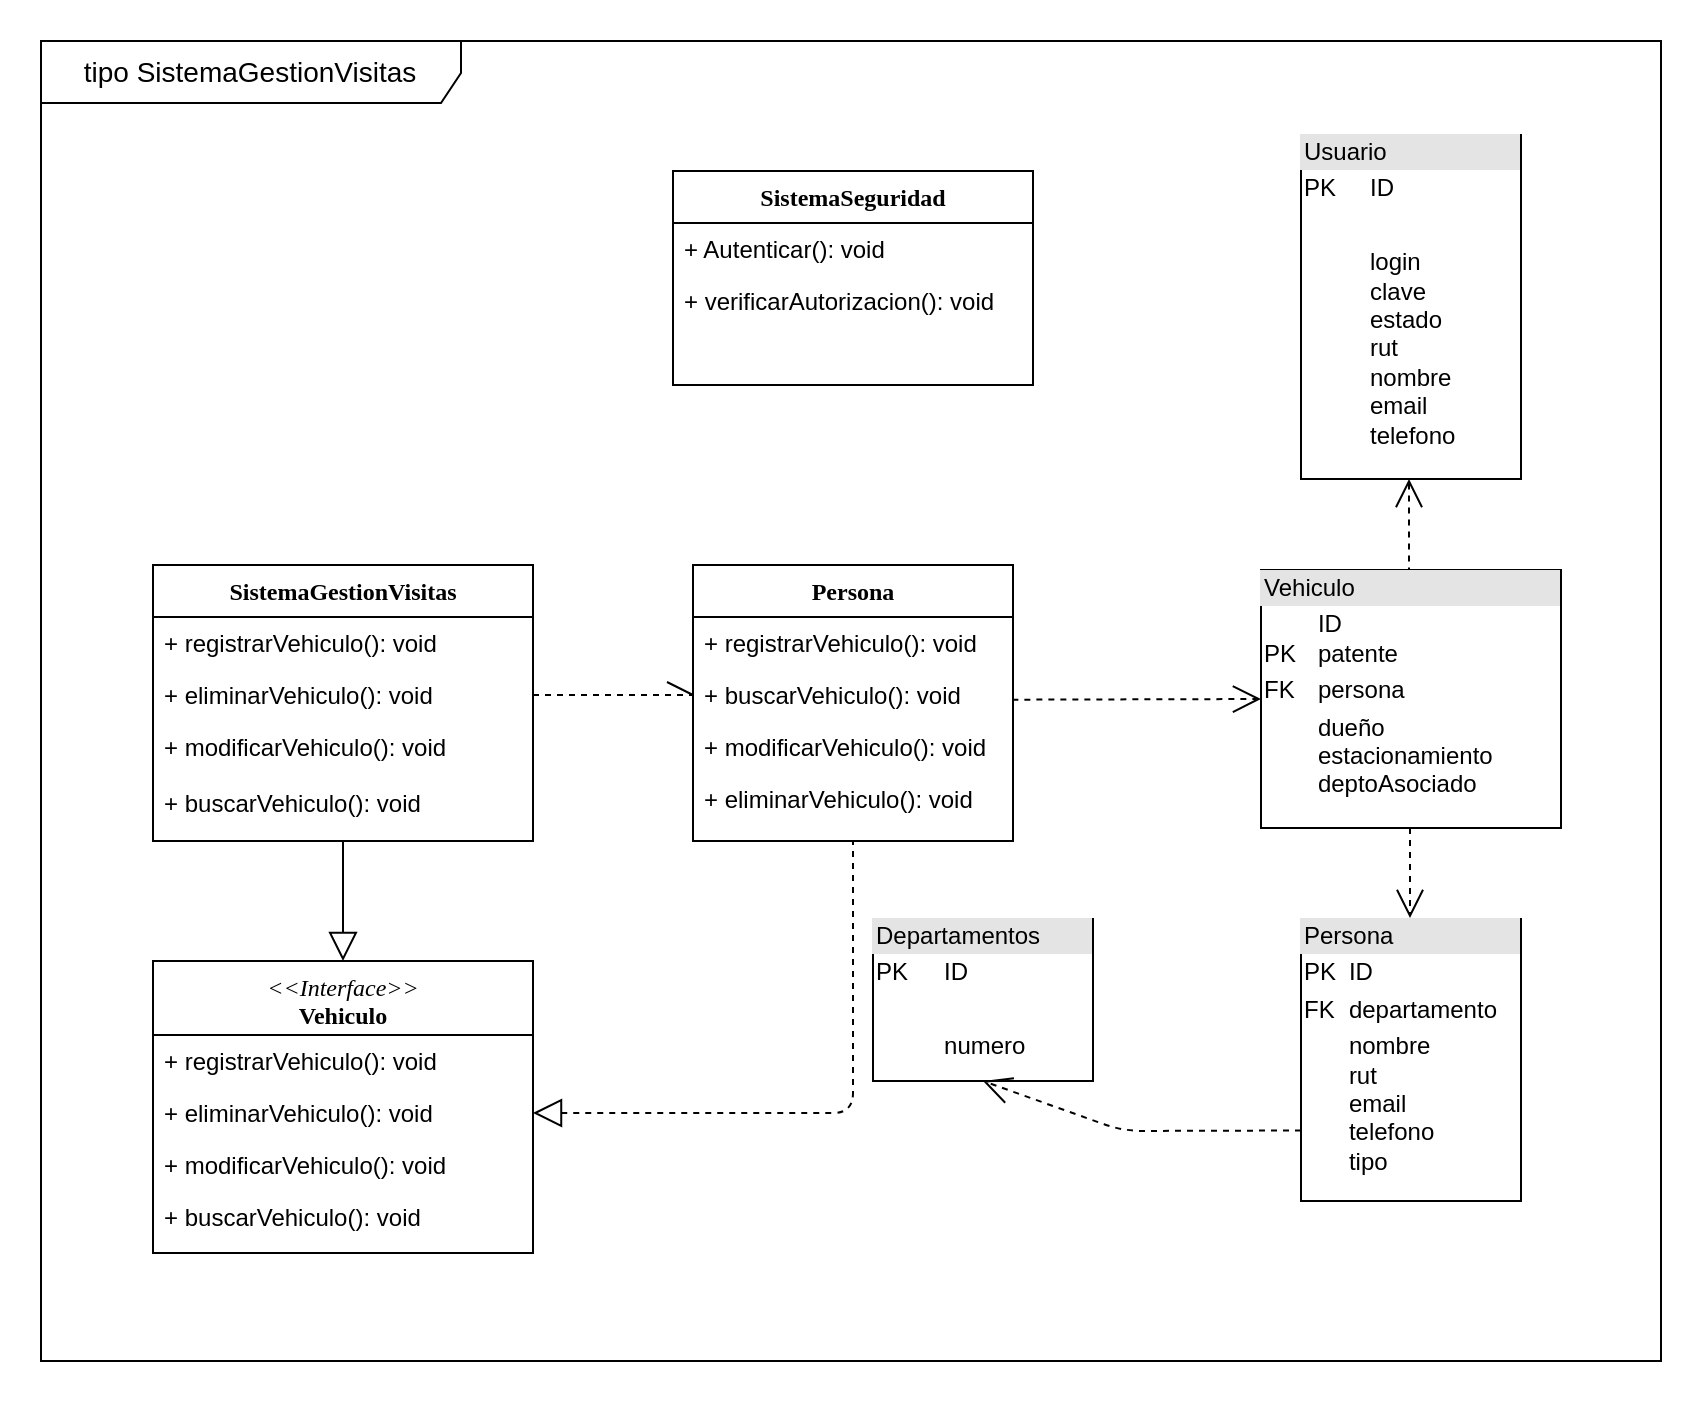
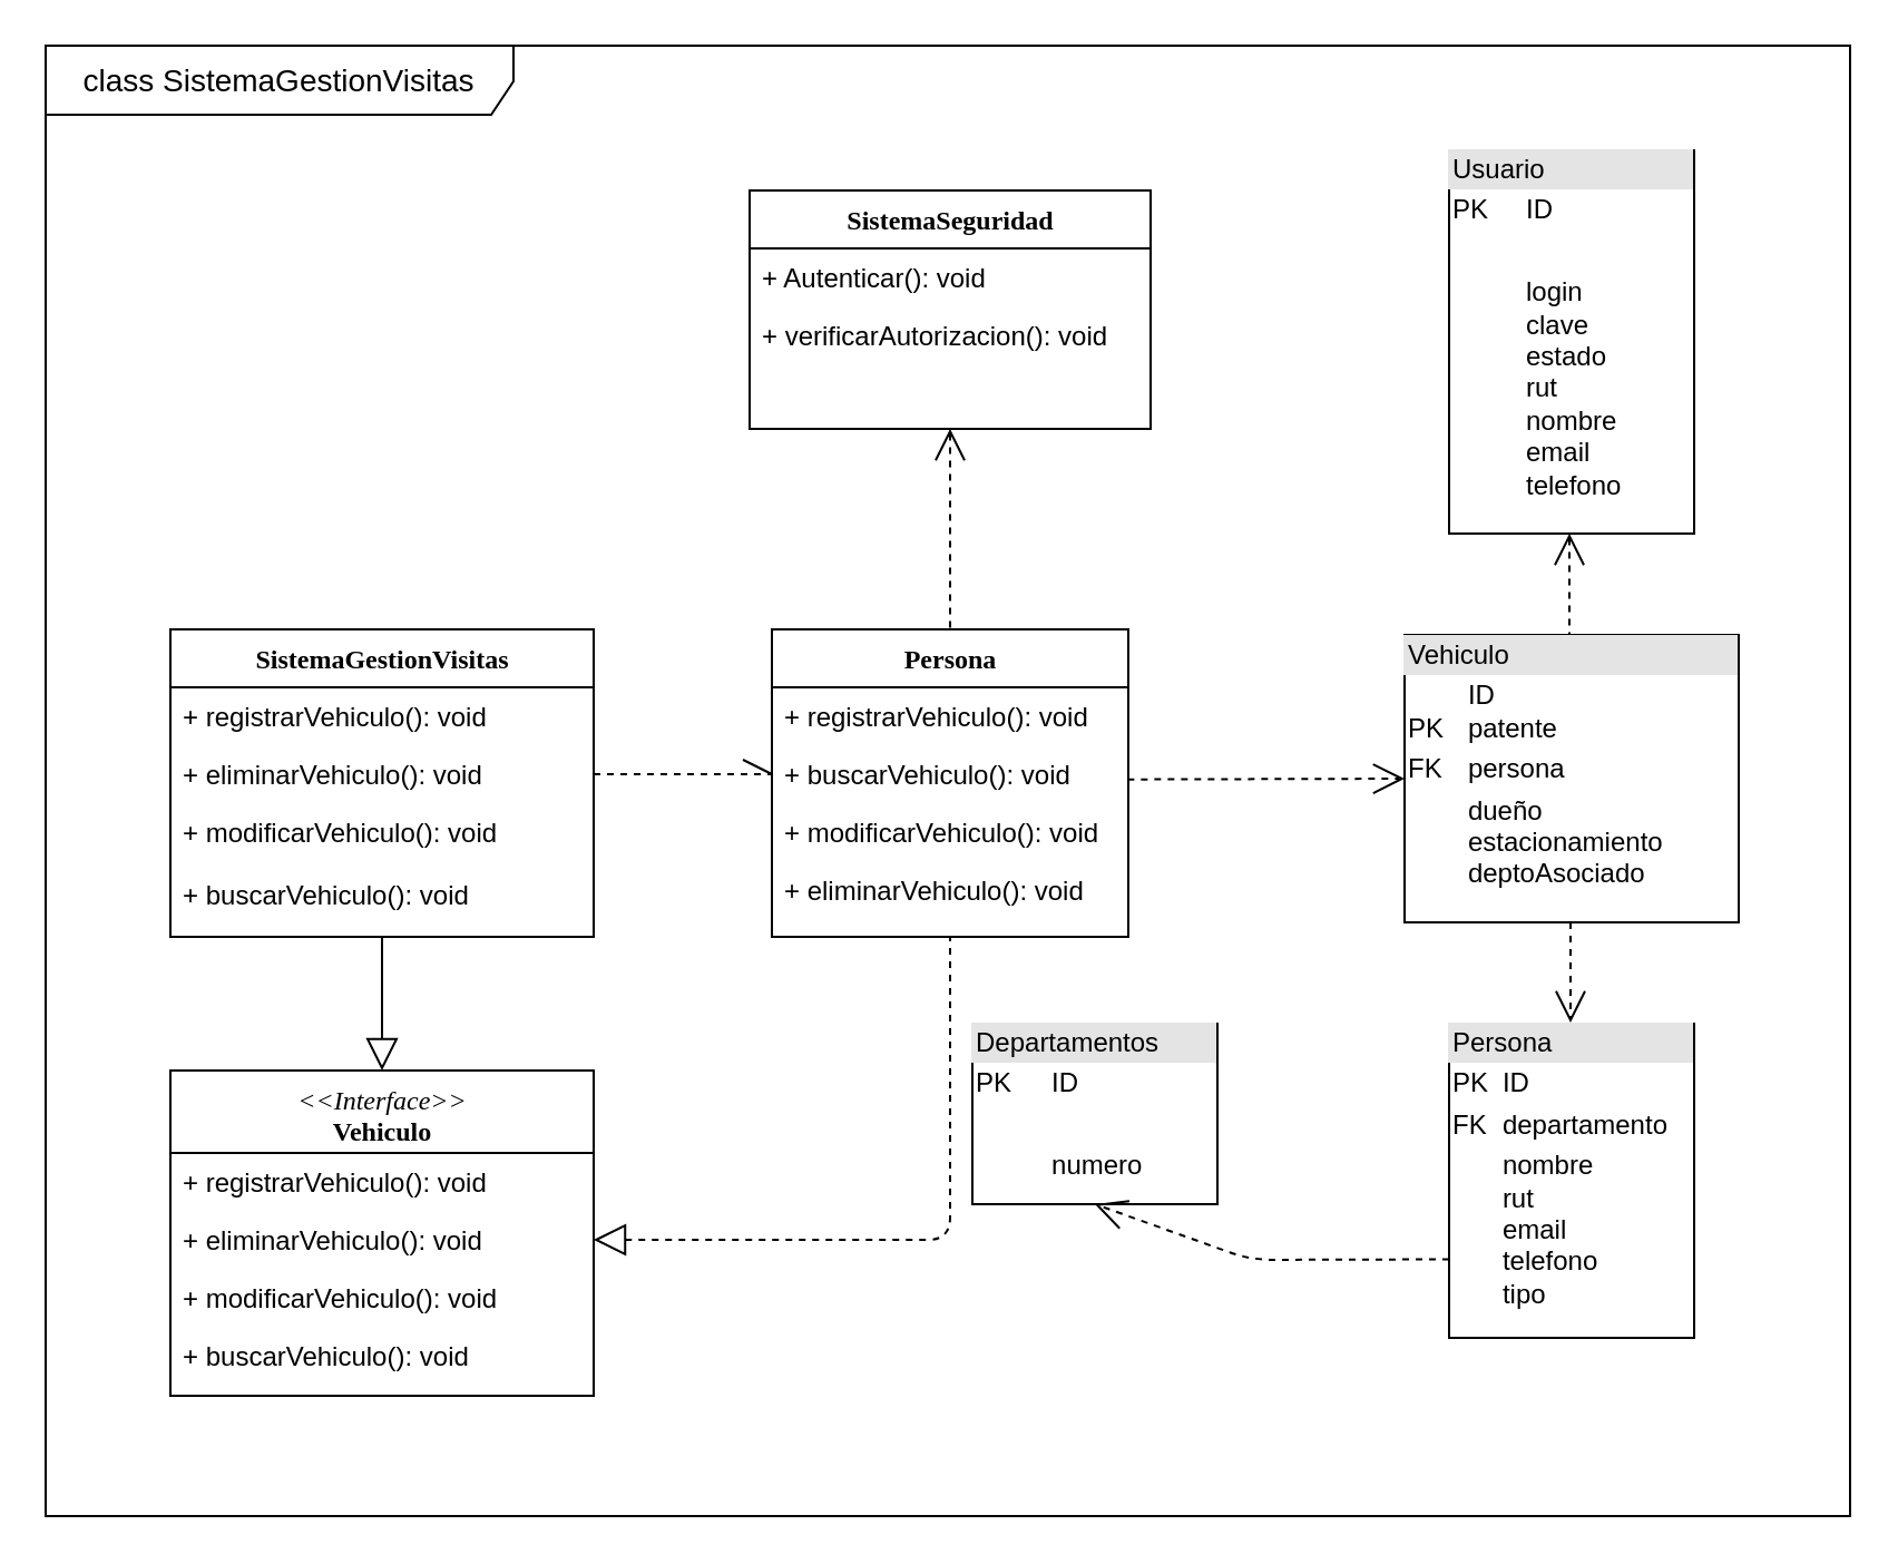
  <mxCell id="0" />
  <mxCell id="1" parent="0" />
- <mxCell id="2" value="&lt;font style=&quot;font-size: 14px&quot;&gt;tipo SistemaGestionVisitas&lt;/font&gt;" style="shape=umlFrame;whiteSpace=wrap;html=1;width=210;height=31;" parent="1" vertex="1"><mxGeometry x="20" y="20" width="810" height="660" as="geometry" /></mxCell>
+ <mxCell id="2" value="&lt;font style=&quot;font-size: 14px&quot;&gt;class SistemaGestionVisitas&lt;/font&gt;" style="shape=umlFrame;whiteSpace=wrap;html=1;width=210;height=31;" parent="1" vertex="1"><mxGeometry x="20" y="20" width="810" height="660" as="geometry" /></mxCell>
  <mxCell id="3" value="SistemaSeguridad" style="swimlane;html=1;fontStyle=1;align=center;verticalAlign=top;childLayout=stackLayout;horizontal=1;startSize=26;horizontalStack=0;resizeParent=1;resizeLast=0;collapsible=1;marginBottom=0;swimlaneFillColor=#ffffff;rounded=0;shadow=0;comic=0;labelBackgroundColor=none;strokeColor=#000000;strokeWidth=1;fillColor=none;fontFamily=Verdana;fontSize=12;fontColor=#000000;" parent="1" vertex="1"><mxGeometry x="336" y="85" width="180" height="107" as="geometry" /></mxCell>
  <mxCell id="4" value="+ Autenticar(): void" style="text;html=1;strokeColor=none;fillColor=none;align=left;verticalAlign=top;spacingLeft=4;spacingRight=4;whiteSpace=wrap;overflow=hidden;rotatable=0;points=[[0,0.5],[1,0.5]];portConstraint=eastwest;" parent="3" vertex="1"><mxGeometry y="26" width="180" height="26" as="geometry" /></mxCell>
  <mxCell id="5" value="+ verificarAutorizacion(): void" style="text;html=1;strokeColor=none;fillColor=none;align=left;verticalAlign=top;spacingLeft=4;spacingRight=4;whiteSpace=wrap;overflow=hidden;rotatable=0;points=[[0,0.5],[1,0.5]];portConstraint=eastwest;" parent="3" vertex="1"><mxGeometry y="52" width="180" height="26" as="geometry" /></mxCell>
  <mxCell id="6" value="Persona" style="swimlane;html=1;fontStyle=1;align=center;verticalAlign=top;childLayout=stackLayout;horizontal=1;startSize=26;horizontalStack=0;resizeParent=1;resizeLast=0;collapsible=1;marginBottom=0;swimlaneFillColor=#ffffff;rounded=0;shadow=0;comic=0;labelBackgroundColor=none;strokeColor=#000000;strokeWidth=1;fillColor=none;fontFamily=Verdana;fontSize=12;fontColor=#000000;" parent="1" vertex="1"><mxGeometry x="346" y="282" width="160" height="138" as="geometry" /></mxCell>
  <mxCell id="7" value="+ registrarVehiculo(): void" style="text;html=1;strokeColor=none;fillColor=none;align=left;verticalAlign=top;spacingLeft=4;spacingRight=4;whiteSpace=wrap;overflow=hidden;rotatable=0;points=[[0,0.5],[1,0.5]];portConstraint=eastwest;" vertex="1" parent="6"><mxGeometry y="26" width="160" height="26" as="geometry" /></mxCell>
  <mxCell id="8" value="+ buscarVehiculo(): void" style="text;html=1;strokeColor=none;fillColor=none;align=left;verticalAlign=top;spacingLeft=4;spacingRight=4;whiteSpace=wrap;overflow=hidden;rotatable=0;points=[[0,0.5],[1,0.5]];portConstraint=eastwest;" vertex="1" parent="6"><mxGeometry y="52" width="160" height="26" as="geometry" /></mxCell>
  <mxCell id="9" value="+ modificarVehiculo(): void" style="text;html=1;strokeColor=none;fillColor=none;align=left;verticalAlign=top;spacingLeft=4;spacingRight=4;whiteSpace=wrap;overflow=hidden;rotatable=0;points=[[0,0.5],[1,0.5]];portConstraint=eastwest;" vertex="1" parent="6"><mxGeometry y="78" width="160" height="26" as="geometry" /></mxCell>
  <mxCell id="10" value="+ eliminarVehiculo(): void" style="text;html=1;strokeColor=none;fillColor=none;align=left;verticalAlign=top;spacingLeft=4;spacingRight=4;whiteSpace=wrap;overflow=hidden;rotatable=0;points=[[0,0.5],[1,0.5]];portConstraint=eastwest;" vertex="1" parent="6"><mxGeometry y="104" width="160" height="26" as="geometry" /></mxCell>
  <mxCell id="11" value="SistemaGestionVisitas" style="swimlane;html=1;fontStyle=1;align=center;verticalAlign=top;childLayout=stackLayout;horizontal=1;startSize=26;horizontalStack=0;resizeParent=1;resizeLast=0;collapsible=1;marginBottom=0;swimlaneFillColor=#ffffff;rounded=0;shadow=0;comic=0;labelBackgroundColor=none;strokeColor=#000000;strokeWidth=1;fillColor=none;fontFamily=Verdana;fontSize=12;fontColor=#000000;" vertex="1" parent="1"><mxGeometry x="76" y="282" width="190" height="138" as="geometry" /></mxCell>
  <mxCell id="12" value="+ registrarVehiculo(): void" style="text;html=1;strokeColor=none;fillColor=none;align=left;verticalAlign=top;spacingLeft=4;spacingRight=4;whiteSpace=wrap;overflow=hidden;rotatable=0;points=[[0,0.5],[1,0.5]];portConstraint=eastwest;" vertex="1" parent="11"><mxGeometry y="26" width="190" height="26" as="geometry" /></mxCell>
  <mxCell id="13" value="+ eliminarVehiculo(): void" style="text;html=1;strokeColor=none;fillColor=none;align=left;verticalAlign=top;spacingLeft=4;spacingRight=4;whiteSpace=wrap;overflow=hidden;rotatable=0;points=[[0,0.5],[1,0.5]];portConstraint=eastwest;" vertex="1" parent="11"><mxGeometry y="52" width="190" height="26" as="geometry" /></mxCell>
  <mxCell id="14" value="+ modificarVehiculo(): void" style="text;html=1;strokeColor=none;fillColor=none;align=left;verticalAlign=top;spacingLeft=4;spacingRight=4;whiteSpace=wrap;overflow=hidden;rotatable=0;points=[[0,0.5],[1,0.5]];portConstraint=eastwest;" vertex="1" parent="11"><mxGeometry y="78" width="190" height="26" as="geometry" /></mxCell>
  <mxCell id="15" value="+ buscarVehiculo(): void" style="text;html=1;strokeColor=none;fillColor=none;align=left;verticalAlign=top;spacingLeft=4;spacingRight=4;whiteSpace=wrap;overflow=hidden;rotatable=0;points=[[0,0.5],[1,0.5]];portConstraint=eastwest;" vertex="1" parent="1"><mxGeometry x="76" y="387.5" width="190" height="26" as="geometry" /></mxCell>
  <mxCell id="16" value="&lt;i style=&quot;font-weight: normal&quot;&gt;&lt;font style=&quot;font-size: 12px&quot;&gt;&amp;lt;&amp;lt;Interface&amp;gt;&amp;gt;&lt;/font&gt;&lt;/i&gt;&lt;br&gt;Vehiculo" style="swimlane;html=1;fontStyle=1;align=center;verticalAlign=top;childLayout=stackLayout;horizontal=1;startSize=37;horizontalStack=0;resizeParent=1;resizeLast=0;collapsible=1;marginBottom=0;swimlaneFillColor=#ffffff;rounded=0;shadow=0;comic=0;labelBackgroundColor=none;strokeColor=#000000;strokeWidth=1;fillColor=none;fontFamily=Verdana;fontSize=12;fontColor=#000000;" vertex="1" parent="1"><mxGeometry x="76" y="480" width="190" height="146" as="geometry" /></mxCell>
  <mxCell id="17" value="+ registrarVehiculo(): void" style="text;html=1;strokeColor=none;fillColor=none;align=left;verticalAlign=top;spacingLeft=4;spacingRight=4;whiteSpace=wrap;overflow=hidden;rotatable=0;points=[[0,0.5],[1,0.5]];portConstraint=eastwest;" vertex="1" parent="16"><mxGeometry y="37" width="190" height="26" as="geometry" /></mxCell>
  <mxCell id="18" value="+ eliminarVehiculo(): void" style="text;html=1;strokeColor=none;fillColor=none;align=left;verticalAlign=top;spacingLeft=4;spacingRight=4;whiteSpace=wrap;overflow=hidden;rotatable=0;points=[[0,0.5],[1,0.5]];portConstraint=eastwest;" vertex="1" parent="16"><mxGeometry y="63" width="190" height="26" as="geometry" /></mxCell>
  <mxCell id="19" value="+ modificarVehiculo(): void" style="text;html=1;strokeColor=none;fillColor=none;align=left;verticalAlign=top;spacingLeft=4;spacingRight=4;whiteSpace=wrap;overflow=hidden;rotatable=0;points=[[0,0.5],[1,0.5]];portConstraint=eastwest;" vertex="1" parent="16"><mxGeometry y="89" width="190" height="26" as="geometry" /></mxCell>
  <mxCell id="20" value="+ buscarVehiculo(): void" style="text;html=1;strokeColor=none;fillColor=none;align=left;verticalAlign=top;spacingLeft=4;spacingRight=4;whiteSpace=wrap;overflow=hidden;rotatable=0;points=[[0,0.5],[1,0.5]];portConstraint=eastwest;" vertex="1" parent="16"><mxGeometry y="115" width="190" height="26" as="geometry" /></mxCell>
  <mxCell id="21" value="" style="endArrow=none;html=1;exitX=1;exitY=0.5;exitDx=0;exitDy=0;endSize=6;endFill=0;startArrow=block;startFill=0;startSize=12;dashed=1;entryX=0.5;entryY=1;entryDx=0;entryDy=0;" edge="1" parent="1" source="18" target="6"><mxGeometry width="50" height="50" relative="1" as="geometry"><mxPoint x="376" y="599" as="sourcePoint" /><mxPoint x="426" y="429" as="targetPoint" /><Array as="points"><mxPoint x="426" y="556" /></Array></mxGeometry></mxCell>
+ <mxCell id="22" value="" style="endArrow=none;html=1;dashed=1;exitX=0.5;exitY=1;exitDx=0;exitDy=0;entryX=0.5;entryY=0;entryDx=0;entryDy=0;startArrow=open;startFill=0;startSize=12;" edge="1" parent="1" source="3" target="6"><mxGeometry width="50" height="50" relative="1" as="geometry"><mxPoint x="536" y="93" as="sourcePoint" /><mxPoint x="586" y="43" as="targetPoint" /></mxGeometry></mxCell>
  <mxCell id="23" value="&lt;div style=&quot;box-sizing: border-box ; width: 100% ; background: #e4e4e4 ; padding: 2px&quot;&gt;Usuario&lt;/div&gt;&lt;table style=&quot;width: 100% ; font-size: 1em&quot; cellpadding=&quot;2&quot; cellspacing=&quot;0&quot;&gt;&lt;tbody&gt;&lt;tr&gt;&lt;td&gt;PK&lt;/td&gt;&lt;td&gt;ID&lt;/td&gt;&lt;/tr&gt;&lt;tr&gt;&lt;td&gt;&lt;br&gt;&lt;/td&gt;&lt;td&gt;&lt;br&gt;&lt;/td&gt;&lt;/tr&gt;&lt;tr&gt;&lt;td&gt;&lt;/td&gt;&lt;td&gt;login&lt;br&gt;clave&lt;br&gt;estado&lt;br&gt;rut&lt;br&gt;nombre&lt;br&gt;email&lt;br&gt;telefono&lt;br&gt;&lt;br&gt;&lt;/td&gt;&lt;/tr&gt;&lt;/tbody&gt;&lt;/table&gt;" style="verticalAlign=top;align=left;overflow=fill;html=1;" vertex="1" parent="1"><mxGeometry x="650" y="67" width="110" height="172" as="geometry" /></mxCell>
  <mxCell id="24" value="&lt;div style=&quot;box-sizing: border-box ; width: 100% ; background: #e4e4e4 ; padding: 2px&quot;&gt;Vehiculo&lt;/div&gt;&lt;table style=&quot;width: 100% ; font-size: 1em&quot; cellpadding=&quot;2&quot; cellspacing=&quot;0&quot;&gt;&lt;tbody&gt;&lt;tr&gt;&lt;td&gt;&lt;br&gt;PK&lt;/td&gt;&lt;td&gt;ID&lt;br&gt;patente&lt;br&gt;&lt;/td&gt;&lt;/tr&gt;&lt;tr&gt;&lt;td&gt;FK&lt;/td&gt;&lt;td&gt;persona&lt;/td&gt;&lt;/tr&gt;&lt;tr&gt;&lt;td&gt;&lt;/td&gt;&lt;td&gt;dueño&lt;br&gt;estacionamiento&lt;br&gt;deptoAsociado&lt;br&gt;&lt;br&gt;&lt;/td&gt;&lt;/tr&gt;&lt;/tbody&gt;&lt;/table&gt;" style="verticalAlign=top;align=left;overflow=fill;html=1;" vertex="1" parent="1"><mxGeometry x="630" y="284.5" width="150" height="129" as="geometry" /></mxCell>
  <mxCell id="25" value="&lt;div style=&quot;box-sizing: border-box ; width: 100% ; background: #e4e4e4 ; padding: 2px&quot;&gt;Persona&lt;/div&gt;&lt;table style=&quot;width: 100% ; font-size: 1em&quot; cellpadding=&quot;2&quot; cellspacing=&quot;0&quot;&gt;&lt;tbody&gt;&lt;tr&gt;&lt;td&gt;PK&lt;/td&gt;&lt;td&gt;ID&lt;/td&gt;&lt;/tr&gt;&lt;tr&gt;&lt;td&gt;FK&lt;/td&gt;&lt;td&gt;departamento&lt;/td&gt;&lt;/tr&gt;&lt;tr&gt;&lt;td&gt;&lt;/td&gt;&lt;td&gt;nombre&lt;br&gt;rut&lt;br&gt;email&lt;br&gt;telefono&lt;br&gt;tipo&lt;br&gt;&lt;br&gt;&lt;/td&gt;&lt;/tr&gt;&lt;/tbody&gt;&lt;/table&gt;" style="verticalAlign=top;align=left;overflow=fill;html=1;" vertex="1" parent="1"><mxGeometry x="650" y="459" width="110" height="141" as="geometry" /></mxCell>
  <mxCell id="26" value="" style="endArrow=none;html=1;dashed=1;startArrow=open;startFill=0;startSize=12;" edge="1" parent="1"><mxGeometry width="50" height="50" relative="1" as="geometry"><mxPoint x="704" y="239" as="sourcePoint" /><mxPoint x="704" y="284" as="targetPoint" /></mxGeometry></mxCell>
  <mxCell id="27" value="" style="endArrow=open;html=1;dashed=1;startArrow=none;startFill=0;startSize=6;endFill=0;endSize=12;" edge="1" parent="1"><mxGeometry width="50" height="50" relative="1" as="geometry"><mxPoint x="704.5" y="413.5" as="sourcePoint" /><mxPoint x="704.5" y="458.5" as="targetPoint" /></mxGeometry></mxCell>
  <mxCell id="28" value="" style="endArrow=openAsync;html=1;dashed=1;exitX=1;exitY=0.5;exitDx=0;exitDy=0;entryX=0;entryY=0.5;entryDx=0;entryDy=0;startArrow=none;startFill=0;endFill=0;startSize=6;endSize=12;" edge="1" parent="1" source="13" target="8"><mxGeometry width="50" height="50" relative="1" as="geometry"><mxPoint x="266" y="374" as="sourcePoint" /><mxPoint x="316" y="324" as="targetPoint" /></mxGeometry></mxCell>
  <mxCell id="29" value="" style="endArrow=open;html=1;dashed=1;exitX=0.998;exitY=0.59;exitDx=0;exitDy=0;entryX=0;entryY=0.5;entryDx=0;entryDy=0;exitPerimeter=0;endFill=0;startSize=6;endSize=12;" edge="1" parent="1" source="8" target="24"><mxGeometry width="50" height="50" relative="1" as="geometry"><mxPoint x="500" y="370" as="sourcePoint" /><mxPoint x="550" y="320" as="targetPoint" /></mxGeometry></mxCell>
  <mxCell id="30" value="" style="endArrow=none;html=1;dashed=0;exitX=0.5;exitY=0;exitDx=0;exitDy=0;entryX=0.5;entryY=1;entryDx=0;entryDy=0;endFill=0;startArrow=block;startFill=0;startSize=12;" edge="1" parent="1" source="16" target="11"><mxGeometry width="50" height="50" relative="1" as="geometry"><mxPoint x="150" y="490" as="sourcePoint" /><mxPoint x="200" y="440" as="targetPoint" /></mxGeometry></mxCell>
  <mxCell id="31" value="&lt;div style=&quot;box-sizing: border-box ; width: 100% ; background: #e4e4e4 ; padding: 2px&quot;&gt;Departamentos&lt;/div&gt;&lt;table style=&quot;width: 100% ; font-size: 1em&quot; cellpadding=&quot;2&quot; cellspacing=&quot;0&quot;&gt;&lt;tbody&gt;&lt;tr&gt;&lt;td&gt;PK&lt;/td&gt;&lt;td&gt;ID&lt;/td&gt;&lt;/tr&gt;&lt;tr&gt;&lt;td&gt;&lt;br&gt;&lt;/td&gt;&lt;td&gt;&lt;br&gt;&lt;/td&gt;&lt;/tr&gt;&lt;tr&gt;&lt;td&gt;&lt;/td&gt;&lt;td&gt;numero&lt;br&gt;&lt;br&gt;&lt;/td&gt;&lt;/tr&gt;&lt;/tbody&gt;&lt;/table&gt;" style="verticalAlign=top;align=left;overflow=fill;html=1;" vertex="1" parent="1"><mxGeometry x="436" y="459" width="110" height="81" as="geometry" /></mxCell>
  <mxCell id="32" value="" style="endArrow=open;html=1;dashed=1;startArrow=none;startFill=0;startSize=6;endFill=0;endSize=12;exitX=0;exitY=0.75;exitDx=0;exitDy=0;entryX=0.5;entryY=1;entryDx=0;entryDy=0;" edge="1" parent="1" source="25" target="31"><mxGeometry width="50" height="50" relative="1" as="geometry"><mxPoint x="714.5" y="423.5" as="sourcePoint" /><mxPoint x="714.5" y="468.5" as="targetPoint" /><Array as="points"><mxPoint x="561" y="565" /></Array></mxGeometry></mxCell>
